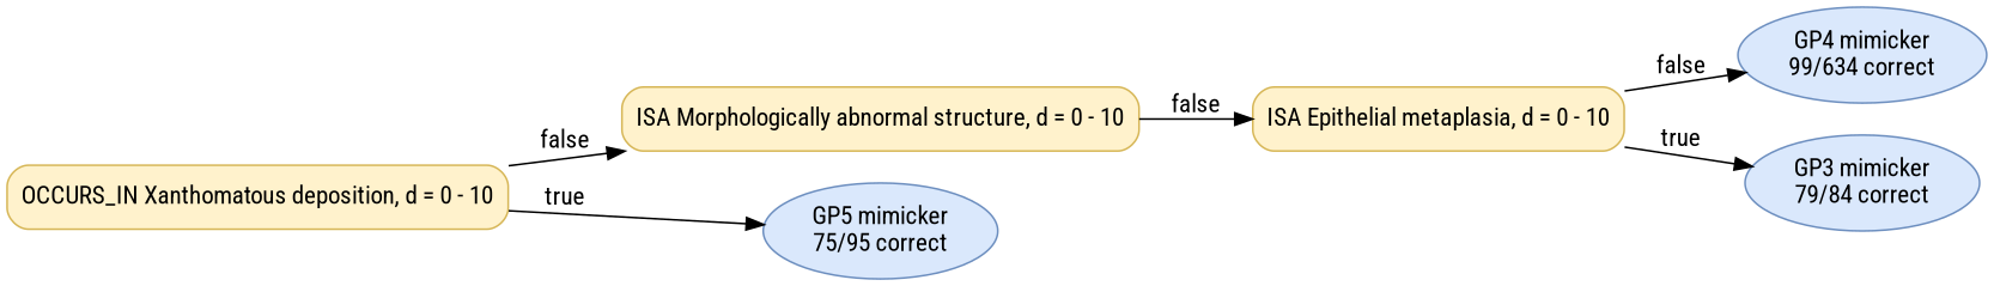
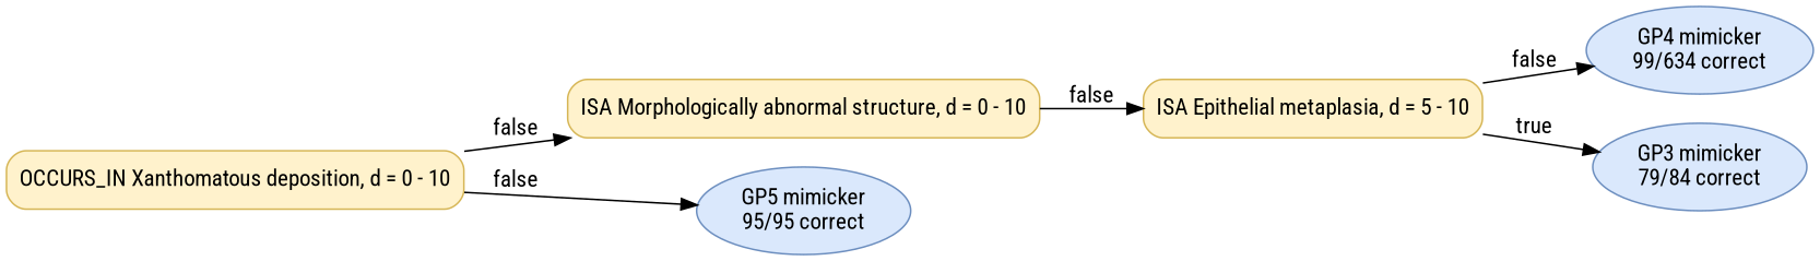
  digraph {
    fontname="Roboto Condensed"
    rankdir=LR
    node [color="#D6B656" fillcolor="#FFF2CC" fontname="Roboto Condensed" shape=box style="rounded,filled"]
    edge [fontname="Roboto Condensed"]
    n1 [label="OCCURS_IN Xanthomatous deposition, d = 0 - 10"]
    n2 [label="ISA Morphologically abnormal structure, d = 0 - 10"]
-   n3 [color="#6C8EBF" fillcolor="#DAE8FC" label=<GP5 mimicker<br/>75/95 correct> shape=ellipse]
-   n4 [label="ISA Epithelial metaplasia, d = 0 - 10"]
+   n3 [color="#6C8EBF" fillcolor="#DAE8FC" label=<GP5 mimicker<br/>95/95 correct> shape=ellipse]
+   n4 [label="ISA Epithelial metaplasia, d = 5 - 10"]
    n5 [color="#6C8EBF" fillcolor="#DAE8FC" label=<GP4 mimicker<br/>99/634 correct> shape=ellipse]
    n6 [color="#6C8EBF" fillcolor="#DAE8FC" label=<GP3 mimicker<br/>79/84 correct> shape=ellipse]
    n1 -> n2 [label=false]
-   n1 -> n3 [label=true]
+   n1 -> n3 [label=false]
    n2 -> n4 [label=false]
    n4 -> n5 [label=false]
    n4 -> n6 [label=true]
  }
